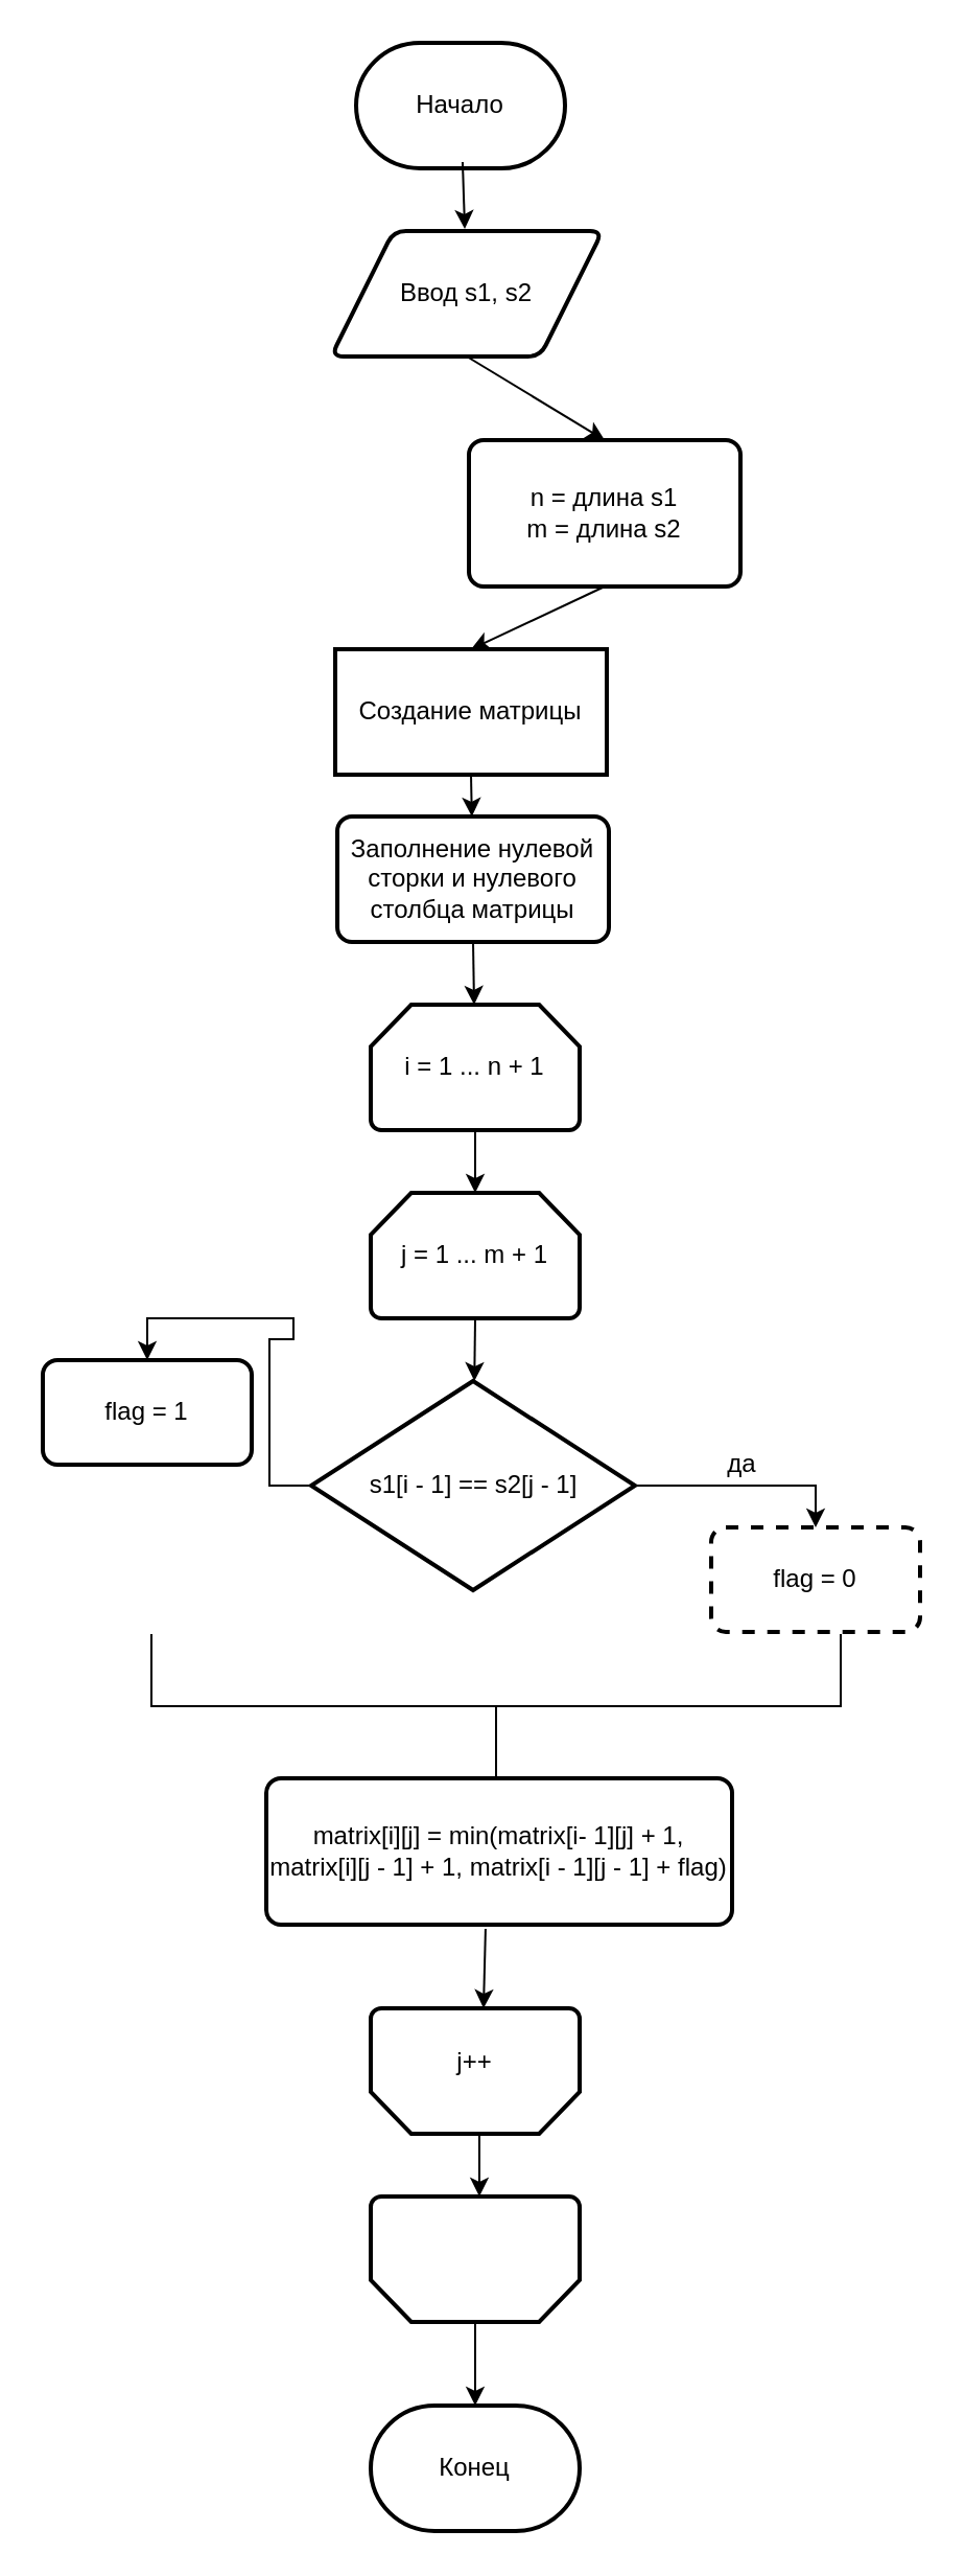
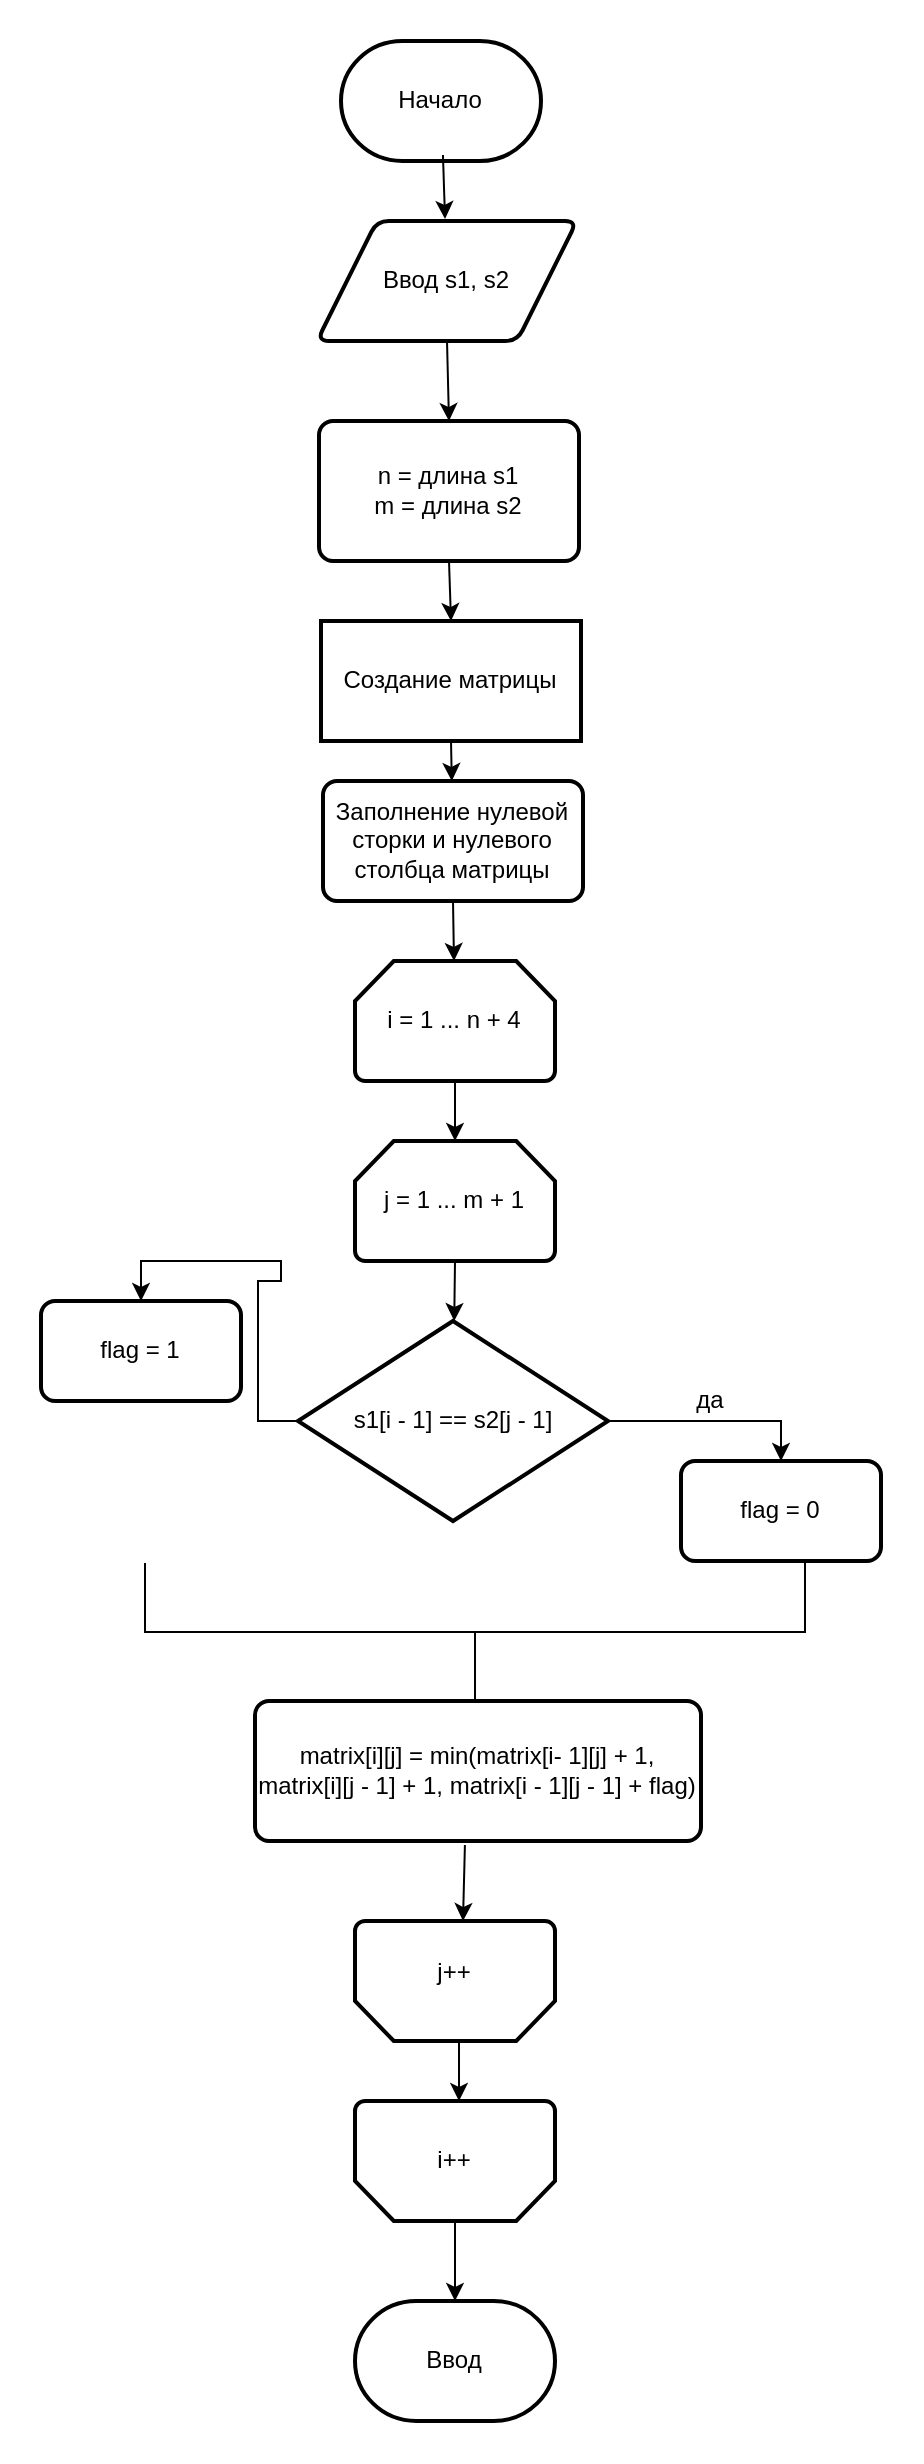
  <mxCell id="0" />
  <mxCell id="1" parent="0" />
  <mxCell id="2" value="Начало" style="strokeWidth=2;html=1;shape=mxgraph.flowchart.terminator;whiteSpace=wrap;" parent="1" vertex="1"><mxGeometry x="170" y="20" width="100" height="60" as="geometry" /></mxCell>
  <mxCell id="3" value="Ввод s1, s2" style="shape=parallelogram;html=1;strokeWidth=2;perimeter=parallelogramPerimeter;whiteSpace=wrap;rounded=1;arcSize=12;size=0.23;" parent="1" vertex="1"><mxGeometry x="158" y="110" width="130" height="60" as="geometry" /></mxCell>
  <mxCell id="4" value="" style="endArrow=classic;html=1;entryX=0.554;entryY=0.033;entryDx=0;entryDy=0;entryPerimeter=0;" parent="1" edge="1"><mxGeometry width="50" height="50" relative="1" as="geometry"><mxPoint x="220.978" y="77" as="sourcePoint" /><mxPoint x="222.02" y="108.98" as="targetPoint" /></mxGeometry></mxCell>
- <mxCell id="5" value="n = длина s1&lt;br&gt;m = длина s2" style="rounded=1;whiteSpace=wrap;html=1;absoluteArcSize=1;arcSize=14;strokeWidth=2;" parent="1" vertex="1"><mxGeometry x="224" y="210" width="130" height="70" as="geometry" /></mxCell>
+ <mxCell id="5" value="n = длина s1&lt;br&gt;m = длина s2" style="rounded=1;whiteSpace=wrap;html=1;absoluteArcSize=1;arcSize=14;strokeWidth=2;" parent="1" vertex="1"><mxGeometry x="159" y="210" width="130" height="70" as="geometry" /></mxCell>
  <mxCell id="6" value="" style="endArrow=classic;html=1;exitX=0.5;exitY=1;exitDx=0;exitDy=0;entryX=0.5;entryY=0;entryDx=0;entryDy=0;" parent="1" source="3" target="5" edge="1"><mxGeometry width="50" height="50" relative="1" as="geometry"><mxPoint x="210" y="420" as="sourcePoint" /><mxPoint x="260" y="370" as="targetPoint" /></mxGeometry></mxCell>
  <mxCell id="7" value="Создание матрицы" style="whiteSpace=wrap;html=1;absoluteArcSize=1;arcSize=14;strokeWidth=2;rounded=0;" parent="1" vertex="1"><mxGeometry x="160" y="310" width="130" height="60" as="geometry" /></mxCell>
  <mxCell id="8" value="" style="endArrow=classic;html=1;exitX=0.5;exitY=1;exitDx=0;exitDy=0;entryX=0.5;entryY=0;entryDx=0;entryDy=0;" parent="1" source="5" target="7" edge="1"><mxGeometry width="50" height="50" relative="1" as="geometry"><mxPoint x="210" y="420" as="sourcePoint" /><mxPoint x="260" y="370" as="targetPoint" /></mxGeometry></mxCell>
- <mxCell id="9" value="i = 1 ... n + 1" style="strokeWidth=2;html=1;shape=mxgraph.flowchart.loop_limit;whiteSpace=wrap;" parent="1" vertex="1"><mxGeometry x="177" y="480" width="100" height="60" as="geometry" /></mxCell>
+ <mxCell id="9" value="i = 1 ... n + 4" style="strokeWidth=2;html=1;shape=mxgraph.flowchart.loop_limit;whiteSpace=wrap;" parent="1" vertex="1"><mxGeometry x="177" y="480" width="100" height="60" as="geometry" /></mxCell>
  <mxCell id="10" value="j = 1 ... m + 1" style="strokeWidth=2;html=1;shape=mxgraph.flowchart.loop_limit;whiteSpace=wrap;" parent="1" vertex="1"><mxGeometry x="177" y="570" width="100" height="60" as="geometry" /></mxCell>
  <mxCell id="11" value="" style="endArrow=classic;html=1;exitX=0.5;exitY=1;exitDx=0;exitDy=0;" parent="1" source="7" target="16" edge="1"><mxGeometry width="50" height="50" relative="1" as="geometry"><mxPoint x="210" y="540" as="sourcePoint" /><mxPoint x="260" y="490" as="targetPoint" /></mxGeometry></mxCell>
  <mxCell id="12" value="" style="endArrow=classic;html=1;exitX=0.5;exitY=1;exitDx=0;exitDy=0;exitPerimeter=0;entryX=0.5;entryY=0;entryDx=0;entryDy=0;entryPerimeter=0;" parent="1" source="9" target="10" edge="1"><mxGeometry width="50" height="50" relative="1" as="geometry"><mxPoint x="213" y="610" as="sourcePoint" /><mxPoint x="263" y="560" as="targetPoint" /></mxGeometry></mxCell>
  <mxCell id="13" style="edgeStyle=orthogonalEdgeStyle;rounded=0;orthogonalLoop=1;jettySize=auto;html=1;exitX=0;exitY=0.5;exitDx=0;exitDy=0;exitPerimeter=0;entryX=0.5;entryY=0;entryDx=0;entryDy=0;" edge="1" parent="1" source="15" target="20"><mxGeometry relative="1" as="geometry" /></mxCell>
  <mxCell id="14" style="edgeStyle=orthogonalEdgeStyle;rounded=0;orthogonalLoop=1;jettySize=auto;html=1;exitX=1;exitY=0.5;exitDx=0;exitDy=0;exitPerimeter=0;entryX=0.5;entryY=0;entryDx=0;entryDy=0;" edge="1" parent="1" source="15" target="19"><mxGeometry relative="1" as="geometry" /></mxCell>
  <mxCell id="15" value="s1[i - 1] == s2[j - 1]" style="strokeWidth=2;html=1;shape=mxgraph.flowchart.decision;whiteSpace=wrap;" parent="1" vertex="1"><mxGeometry x="148.5" y="660" width="155" height="100" as="geometry" /></mxCell>
  <mxCell id="16" value="Заполнение нулевой сторки и нулевого столбца матрицы" style="rounded=1;whiteSpace=wrap;html=1;absoluteArcSize=1;arcSize=14;strokeWidth=2;" parent="1" vertex="1"><mxGeometry x="161" y="390" width="130" height="60" as="geometry" /></mxCell>
  <mxCell id="17" value="" style="endArrow=classic;html=1;exitX=0.5;exitY=1;exitDx=0;exitDy=0;" parent="1" source="16" target="9" edge="1"><mxGeometry width="50" height="50" relative="1" as="geometry"><mxPoint x="200" y="650" as="sourcePoint" /><mxPoint x="250" y="600" as="targetPoint" /></mxGeometry></mxCell>
  <mxCell id="18" value="" style="endArrow=classic;html=1;exitX=0.5;exitY=1;exitDx=0;exitDy=0;exitPerimeter=0;" parent="1" source="10" target="15" edge="1"><mxGeometry width="50" height="50" relative="1" as="geometry"><mxPoint x="200" y="650" as="sourcePoint" /><mxPoint x="250" y="600" as="targetPoint" /></mxGeometry></mxCell>
- <mxCell id="19" value="flag = 0" style="rounded=1;whiteSpace=wrap;html=1;absoluteArcSize=1;arcSize=14;strokeWidth=2;dashed=1;" parent="1" vertex="1"><mxGeometry x="340" y="730" width="100" height="50" as="geometry" /></mxCell>
+ <mxCell id="19" value="flag = 0" style="rounded=1;whiteSpace=wrap;html=1;absoluteArcSize=1;arcSize=14;strokeWidth=2;" parent="1" vertex="1"><mxGeometry x="340" y="730" width="100" height="50" as="geometry" /></mxCell>
  <mxCell id="20" value="flag = 1" style="rounded=1;whiteSpace=wrap;html=1;absoluteArcSize=1;arcSize=14;strokeWidth=2;" parent="1" vertex="1"><mxGeometry x="20" y="650" width="100" height="50" as="geometry" /></mxCell>
  <mxCell id="21" value="matrix[i][j] = min(matrix[i- 1][j] + 1, matrix[i][j - 1] + 1, matrix[i - 1][j - 1] + flag)" style="rounded=1;whiteSpace=wrap;html=1;absoluteArcSize=1;arcSize=14;strokeWidth=2;" parent="1" vertex="1"><mxGeometry x="127" y="850" width="223" height="70" as="geometry" /></mxCell>
  <mxCell id="22" value="" style="strokeWidth=2;html=1;shape=mxgraph.flowchart.loop_limit;whiteSpace=wrap;rotation=-180;" parent="1" vertex="1"><mxGeometry x="177" y="960" width="100" height="60" as="geometry" /></mxCell>
  <mxCell id="23" value="j++" style="text;html=1;strokeColor=none;fillColor=none;align=center;verticalAlign=middle;whiteSpace=wrap;rounded=0;" parent="1" vertex="1"><mxGeometry x="207" y="976" width="40" height="20" as="geometry" /></mxCell>
  <mxCell id="24" value="" style="endArrow=classic;html=1;exitX=0.474;exitY=1.029;exitDx=0;exitDy=0;exitPerimeter=0;" parent="1" edge="1"><mxGeometry width="50" height="50" relative="1" as="geometry"><mxPoint x="231.962" y="922.03" as="sourcePoint" /><mxPoint x="231" y="960" as="targetPoint" /></mxGeometry></mxCell>
  <mxCell id="25" value="" style="strokeWidth=2;html=1;shape=mxgraph.flowchart.loop_limit;whiteSpace=wrap;rotation=-180;" parent="1" vertex="1"><mxGeometry x="177" y="1050" width="100" height="60" as="geometry" /></mxCell>
+ <mxCell id="26" value="i++" style="text;html=1;strokeColor=none;fillColor=none;align=center;verticalAlign=middle;whiteSpace=wrap;rounded=0;" parent="1" vertex="1"><mxGeometry x="207" y="1070" width="40" height="20" as="geometry" /></mxCell>
  <mxCell id="27" value="" style="endArrow=classic;html=1;" parent="1" edge="1"><mxGeometry width="50" height="50" relative="1" as="geometry"><mxPoint x="229" y="1020" as="sourcePoint" /><mxPoint x="229" y="1050" as="targetPoint" /></mxGeometry></mxCell>
- <mxCell id="28" value="Конец" style="strokeWidth=2;html=1;shape=mxgraph.flowchart.terminator;whiteSpace=wrap;" parent="1" vertex="1"><mxGeometry x="177" y="1150" width="100" height="60" as="geometry" /></mxCell>
+ <mxCell id="28" value="Ввод" style="strokeWidth=2;html=1;shape=mxgraph.flowchart.terminator;whiteSpace=wrap;" parent="1" vertex="1"><mxGeometry x="177" y="1150" width="100" height="60" as="geometry" /></mxCell>
  <mxCell id="29" value="" style="endArrow=classic;html=1;entryX=0.5;entryY=0;entryDx=0;entryDy=0;entryPerimeter=0;exitX=0.5;exitY=0;exitDx=0;exitDy=0;exitPerimeter=0;" parent="1" source="25" target="28" edge="1"><mxGeometry width="50" height="50" relative="1" as="geometry"><mxPoint x="110" y="1190" as="sourcePoint" /><mxPoint x="160" y="1140" as="targetPoint" /></mxGeometry></mxCell>
  <mxCell id="30" value="" style="strokeWidth=1;html=1;shape=mxgraph.flowchart.annotation_2;align=left;labelPosition=right;pointerEvents=1;rotation=-90;" vertex="1" parent="1"><mxGeometry x="202.5" y="650.5" width="69" height="330" as="geometry" /></mxCell>
  <mxCell id="31" value="да" style="text;html=1;strokeColor=none;fillColor=none;align=center;verticalAlign=middle;whiteSpace=wrap;rounded=0;" vertex="1" parent="1"><mxGeometry x="335" y="690" width="40" height="20" as="geometry" /></mxCell>
